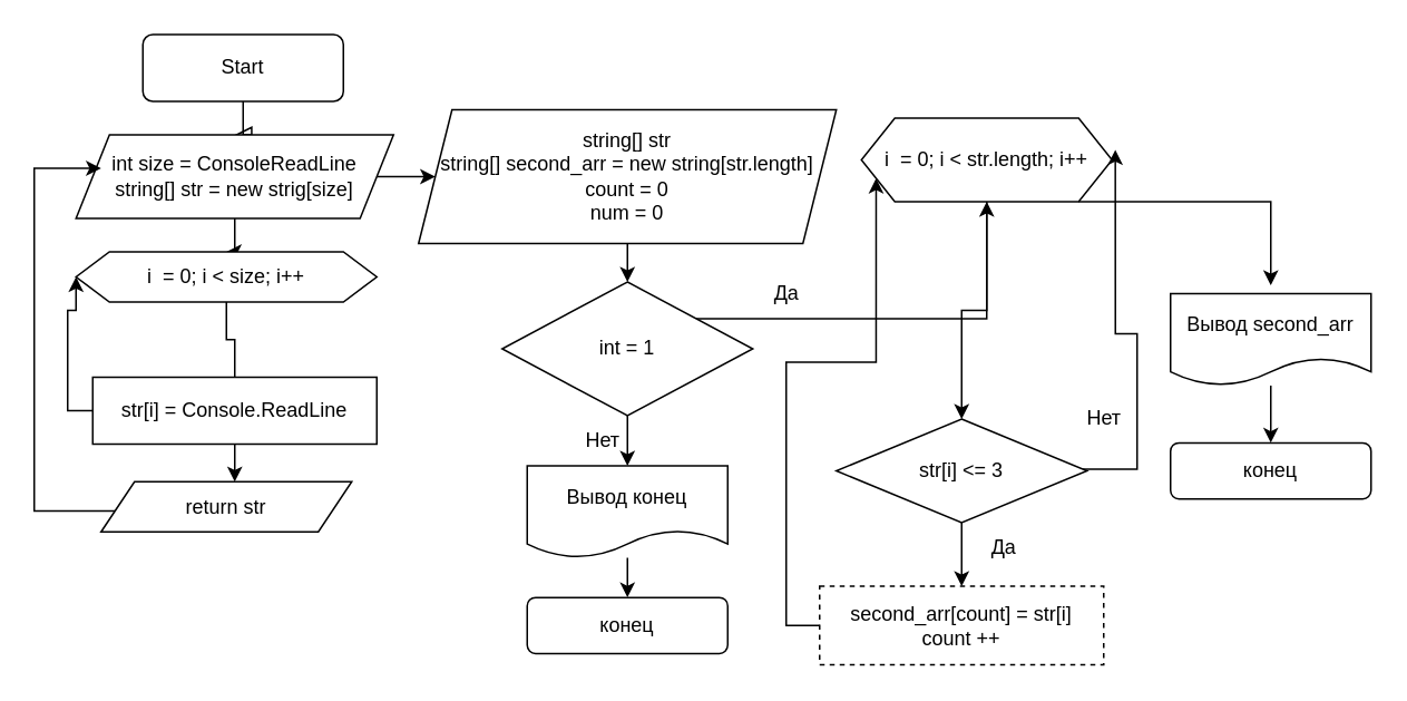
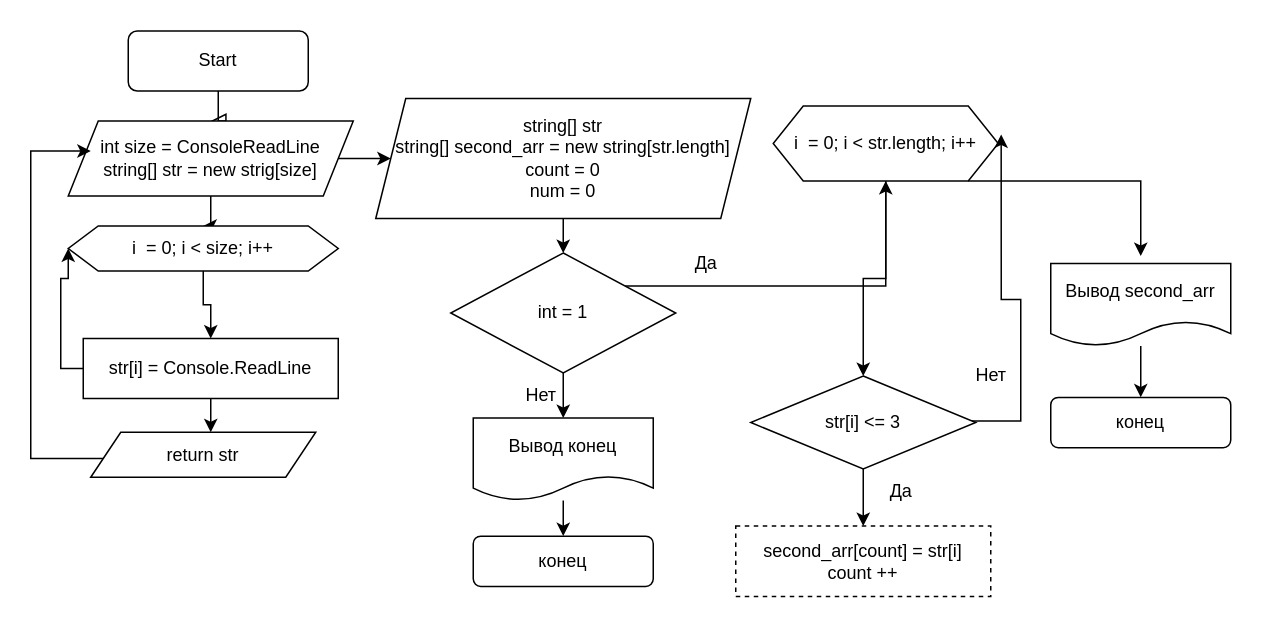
  <mxCell id="0" />
  <mxCell id="1" parent="0" />
  <mxCell id="2" value="" style="rounded=0;html=1;jettySize=auto;orthogonalLoop=1;fontSize=11;endArrow=block;endFill=0;endSize=8;strokeWidth=1;shadow=0;labelBackgroundColor=none;edgeStyle=orthogonalEdgeStyle;" parent="1" source="3" target="6" edge="1"><mxGeometry relative="1" as="geometry"><mxPoint x="230" y="230" as="targetPoint" /></mxGeometry></mxCell>
  <mxCell id="3" value="Start" style="rounded=1;whiteSpace=wrap;html=1;fontSize=12;glass=0;strokeWidth=1;shadow=0;" parent="1" vertex="1"><mxGeometry x="85" y="20" width="120" height="40" as="geometry" /></mxCell>
  <mxCell id="4" value="" style="edgeStyle=orthogonalEdgeStyle;rounded=0;orthogonalLoop=1;jettySize=auto;html=1;" edge="1" parent="1" source="6" target="8"><mxGeometry relative="1" as="geometry" /></mxCell>
  <mxCell id="5" value="" style="edgeStyle=orthogonalEdgeStyle;rounded=0;orthogonalLoop=1;jettySize=auto;html=1;" edge="1" parent="1" source="6" target="15"><mxGeometry relative="1" as="geometry" /></mxCell>
  <mxCell id="6" value="int size = ConsoleReadLine&lt;br&gt;string[] str = new strig[size]" style="shape=parallelogram;perimeter=parallelogramPerimeter;whiteSpace=wrap;html=1;fixedSize=1;" vertex="1" parent="1"><mxGeometry x="45" y="80" width="190" height="50" as="geometry" /></mxCell>
- <mxCell id="7" value="" style="edgeStyle=orthogonalEdgeStyle;rounded=0;orthogonalLoop=1;jettySize=auto;html=1;endArrow=none;" edge="1" parent="1" source="8" target="11"><mxGeometry relative="1" as="geometry" /></mxCell>
+ <mxCell id="7" value="" style="edgeStyle=orthogonalEdgeStyle;rounded=0;orthogonalLoop=1;jettySize=auto;html=1;" edge="1" parent="1" source="8" target="11"><mxGeometry relative="1" as="geometry" /></mxCell>
  <mxCell id="8" value="i&amp;nbsp; = 0; i &amp;lt;&amp;nbsp;size; i++" style="shape=hexagon;perimeter=hexagonPerimeter2;whiteSpace=wrap;html=1;fixedSize=1;" vertex="1" parent="1"><mxGeometry x="45" y="150" width="180" height="30" as="geometry" /></mxCell>
  <mxCell id="9" value="" style="edgeStyle=orthogonalEdgeStyle;rounded=0;orthogonalLoop=1;jettySize=auto;html=1;" edge="1" parent="1" source="11" target="13"><mxGeometry relative="1" as="geometry"><Array as="points"><mxPoint x="140" y="300" /><mxPoint x="140" y="300" /></Array></mxGeometry></mxCell>
  <mxCell id="10" style="edgeStyle=orthogonalEdgeStyle;rounded=0;orthogonalLoop=1;jettySize=auto;html=1;entryX=0;entryY=0.5;entryDx=0;entryDy=0;" edge="1" parent="1" target="8"><mxGeometry relative="1" as="geometry"><mxPoint x="180" y="245" as="sourcePoint" /><mxPoint x="90" y="180" as="targetPoint" /><Array as="points"><mxPoint x="40" y="245" /><mxPoint x="40" y="185" /><mxPoint x="45" y="185" /></Array></mxGeometry></mxCell>
  <mxCell id="11" value="str[i] = Console.ReadLine" style="rounded=0;whiteSpace=wrap;html=1;" vertex="1" parent="1"><mxGeometry x="55" y="225" width="170" height="40" as="geometry" /></mxCell>
  <mxCell id="12" style="edgeStyle=orthogonalEdgeStyle;rounded=0;orthogonalLoop=1;jettySize=auto;html=1;" edge="1" parent="1"><mxGeometry relative="1" as="geometry"><mxPoint x="60" y="100" as="targetPoint" /><mxPoint x="100" y="305" as="sourcePoint" /><Array as="points"><mxPoint x="20" y="305" /><mxPoint x="20" y="100" /></Array></mxGeometry></mxCell>
  <mxCell id="13" value="return str" style="shape=parallelogram;perimeter=parallelogramPerimeter;whiteSpace=wrap;html=1;fixedSize=1;" vertex="1" parent="1"><mxGeometry x="60" y="287.5" width="150" height="30" as="geometry" /></mxCell>
  <mxCell id="14" value="" style="edgeStyle=orthogonalEdgeStyle;rounded=0;orthogonalLoop=1;jettySize=auto;html=1;" edge="1" parent="1" source="15" target="18"><mxGeometry relative="1" as="geometry" /></mxCell>
  <mxCell id="15" value="string[] str&lt;br&gt;string[] second_arr = new string[str.length]&lt;br&gt;count = 0&lt;br&gt;num = 0" style="shape=parallelogram;perimeter=parallelogramPerimeter;whiteSpace=wrap;html=1;fixedSize=1;" vertex="1" parent="1"><mxGeometry x="250" y="65" width="250" height="80" as="geometry" /></mxCell>
  <mxCell id="16" value="" style="edgeStyle=orthogonalEdgeStyle;rounded=0;orthogonalLoop=1;jettySize=auto;html=1;" edge="1" parent="1" source="18" target="23"><mxGeometry relative="1" as="geometry" /></mxCell>
  <mxCell id="17" value="" style="edgeStyle=orthogonalEdgeStyle;rounded=0;orthogonalLoop=1;jettySize=auto;html=1;" edge="1" parent="1" source="18" target="21"><mxGeometry relative="1" as="geometry"><Array as="points"><mxPoint x="480" y="190" /><mxPoint x="480" y="190" /></Array></mxGeometry></mxCell>
  <mxCell id="18" value="int = 1" style="rhombus;whiteSpace=wrap;html=1;" vertex="1" parent="1"><mxGeometry x="300" y="168" width="150" height="80" as="geometry" /></mxCell>
  <mxCell id="19" value="" style="edgeStyle=orthogonalEdgeStyle;rounded=0;orthogonalLoop=1;jettySize=auto;html=1;" edge="1" parent="1" source="21" target="28"><mxGeometry relative="1" as="geometry" /></mxCell>
  <mxCell id="20" style="edgeStyle=orthogonalEdgeStyle;rounded=0;orthogonalLoop=1;jettySize=auto;html=1;" edge="1" parent="1" source="21"><mxGeometry relative="1" as="geometry"><mxPoint x="760" y="170" as="targetPoint" /><Array as="points"><mxPoint x="575" y="120" /><mxPoint x="761" y="120" /></Array></mxGeometry></mxCell>
  <mxCell id="21" value="i&amp;nbsp; = 0; i &amp;lt; str.length; i++" style="shape=hexagon;perimeter=hexagonPerimeter2;whiteSpace=wrap;html=1;fixedSize=1;" vertex="1" parent="1"><mxGeometry x="515" y="70" width="150" height="50" as="geometry" /></mxCell>
  <mxCell id="22" value="" style="edgeStyle=orthogonalEdgeStyle;rounded=0;orthogonalLoop=1;jettySize=auto;html=1;" edge="1" parent="1" source="23" target="35"><mxGeometry relative="1" as="geometry" /></mxCell>
  <mxCell id="23" value="Вывод конец" style="shape=document;whiteSpace=wrap;html=1;boundedLbl=1;" vertex="1" parent="1"><mxGeometry x="315" y="278" width="120" height="55" as="geometry" /></mxCell>
  <mxCell id="24" value="Нет" style="text;html=1;align=center;verticalAlign=middle;resizable=0;points=[];autosize=1;strokeColor=none;fillColor=none;" vertex="1" parent="1"><mxGeometry x="340" y="248" width="40" height="30" as="geometry" /></mxCell>
  <mxCell id="25" value="Да" style="text;html=1;align=center;verticalAlign=middle;resizable=0;points=[];autosize=1;strokeColor=none;fillColor=none;" vertex="1" parent="1"><mxGeometry x="450" y="160" width="40" height="30" as="geometry" /></mxCell>
  <mxCell id="26" value="" style="edgeStyle=orthogonalEdgeStyle;rounded=0;orthogonalLoop=1;jettySize=auto;html=1;" edge="1" parent="1" source="28" target="30"><mxGeometry relative="1" as="geometry" /></mxCell>
  <mxCell id="27" style="edgeStyle=orthogonalEdgeStyle;rounded=0;orthogonalLoop=1;jettySize=auto;html=1;entryX=1.013;entryY=0.38;entryDx=0;entryDy=0;entryPerimeter=0;" edge="1" parent="1" target="21"><mxGeometry relative="1" as="geometry"><mxPoint x="710" y="190" as="targetPoint" /><mxPoint x="631.5" y="281" as="sourcePoint" /><Array as="points"><mxPoint x="632" y="280" /><mxPoint x="680" y="280" /><mxPoint x="680" y="199" /></Array></mxGeometry></mxCell>
  <mxCell id="28" value="str[i] &amp;lt;= 3" style="rhombus;whiteSpace=wrap;html=1;" vertex="1" parent="1"><mxGeometry x="500" y="250" width="150" height="62" as="geometry" /></mxCell>
- <mxCell id="29" style="edgeStyle=orthogonalEdgeStyle;rounded=0;orthogonalLoop=1;jettySize=auto;html=1;entryX=0;entryY=0.75;entryDx=0;entryDy=0;" edge="1" parent="1" source="30" target="21"><mxGeometry relative="1" as="geometry"><mxPoint x="490" y="230" as="targetPoint" /><Array as="points"><mxPoint x="470" y="374" /><mxPoint x="470" y="216" /></Array></mxGeometry></mxCell>
  <mxCell id="30" value="second_arr[count] = str[i]&lt;br&gt;count ++" style="rounded=0;whiteSpace=wrap;html=1;dashed=1;" vertex="1" parent="1"><mxGeometry x="490" y="350" width="170" height="47" as="geometry" /></mxCell>
  <mxCell id="31" value="Да" style="text;html=1;align=center;verticalAlign=middle;resizable=0;points=[];autosize=1;strokeColor=none;fillColor=none;" vertex="1" parent="1"><mxGeometry x="580" y="312" width="40" height="30" as="geometry" /></mxCell>
  <mxCell id="32" value="Нет" style="text;html=1;align=center;verticalAlign=middle;resizable=0;points=[];autosize=1;strokeColor=none;fillColor=none;" vertex="1" parent="1"><mxGeometry x="640" y="235" width="40" height="30" as="geometry" /></mxCell>
  <mxCell id="33" value="" style="edgeStyle=orthogonalEdgeStyle;rounded=0;orthogonalLoop=1;jettySize=auto;html=1;" edge="1" parent="1" source="34" target="36"><mxGeometry relative="1" as="geometry" /></mxCell>
  <mxCell id="34" value="Вывод second_arr" style="shape=document;whiteSpace=wrap;html=1;boundedLbl=1;" vertex="1" parent="1"><mxGeometry x="700" y="175" width="120" height="55" as="geometry" /></mxCell>
  <mxCell id="35" value="конец" style="rounded=1;whiteSpace=wrap;html=1;" vertex="1" parent="1"><mxGeometry x="315" y="356.75" width="120" height="33.5" as="geometry" /></mxCell>
  <mxCell id="36" value="конец" style="rounded=1;whiteSpace=wrap;html=1;" vertex="1" parent="1"><mxGeometry x="700" y="264.25" width="120" height="33.5" as="geometry" /></mxCell>
